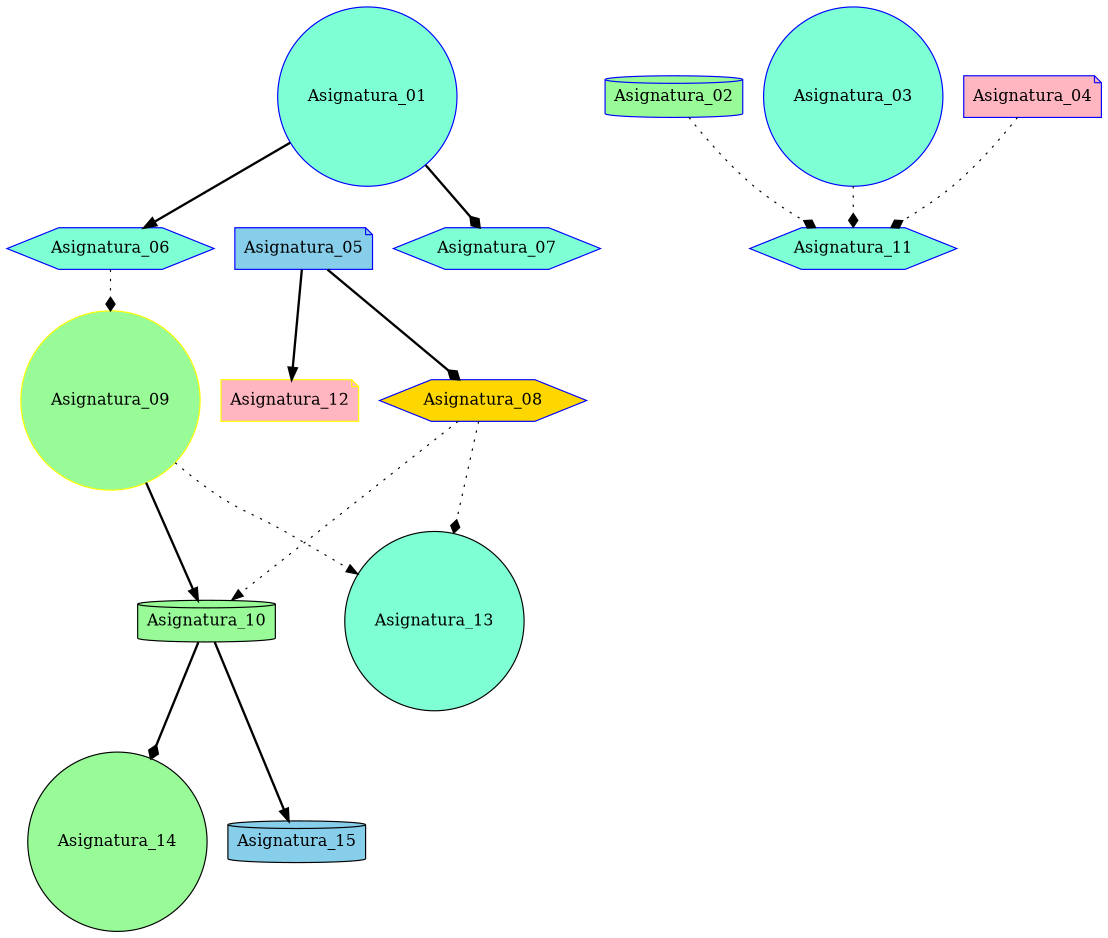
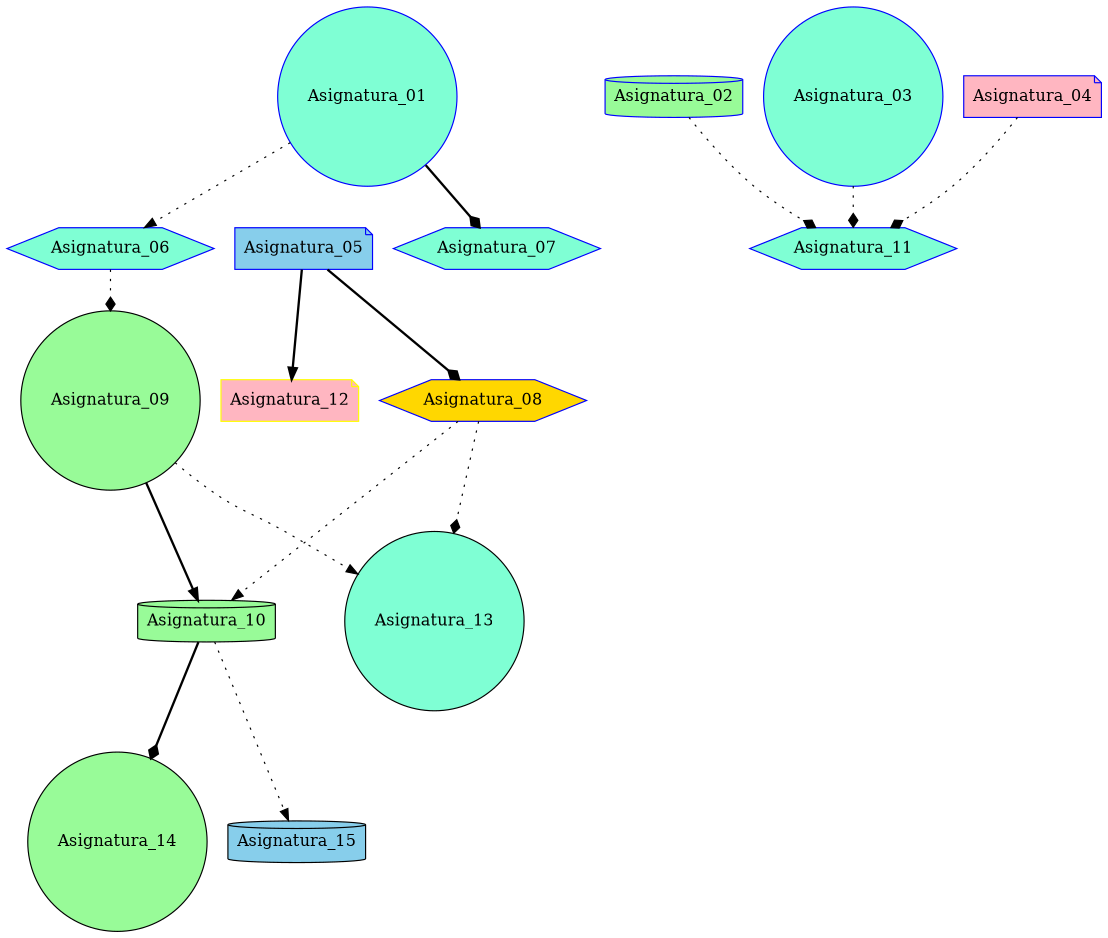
  strict digraph {
    node [color=blue fillcolor=aquamarine shape=circle style=filled]
    edge [arrowhead=diamond color=black style=bold]
    n1 [label=Asignatura_01]
    n2 [label=Asignatura_06 shape=hexagon]
    n3 [label=Asignatura_07 shape=hexagon]
-   n4 [color=yellow fillcolor=palegreen label=Asignatura_09]
+   n4 [color=black fillcolor=palegreen label=Asignatura_09]
    n5 [fillcolor=palegreen label=Asignatura_02 shape=cylinder]
    n6 [label=Asignatura_11 shape=hexagon]
    n7 [label=Asignatura_03]
    n8 [fillcolor=lightpink label=Asignatura_04 shape=note]
    n9 [fillcolor=skyblue label=Asignatura_05 shape=note]
    n10 [fillcolor=gold label=Asignatura_08 shape=hexagon]
    n11 [color=yellow fillcolor=lightpink label=Asignatura_12 shape=note]
    n12 [color=black fillcolor=palegreen label=Asignatura_10 shape=cylinder]
    n13 [color=black label=Asignatura_13]
    n14 [color=black fillcolor=palegreen label=Asignatura_14]
    n15 [color=black fillcolor=skyblue label=Asignatura_15 shape=cylinder]
-   n1 -> n2 [arrowhead=normal]
+   n1 -> n2 [arrowhead=normal style=dotted]
    n1 -> n3
    n2 -> n4 [style=dotted]
    n4 -> n12 [arrowhead=normal]
    n4 -> n13 [arrowhead=normal style=dotted]
    n5 -> n6 [style=dotted]
    n7 -> n6 [style=dotted]
    n8 -> n6 [style=dotted]
    n9 -> n10
    n9 -> n11 [arrowhead=normal]
    n10 -> n12 [arrowhead=normal style=dotted]
    n10 -> n13 [style=dotted]
    n12 -> n14
-   n12 -> n15 [arrowhead=normal]
+   n12 -> n15 [arrowhead=normal style=dotted]
  }
